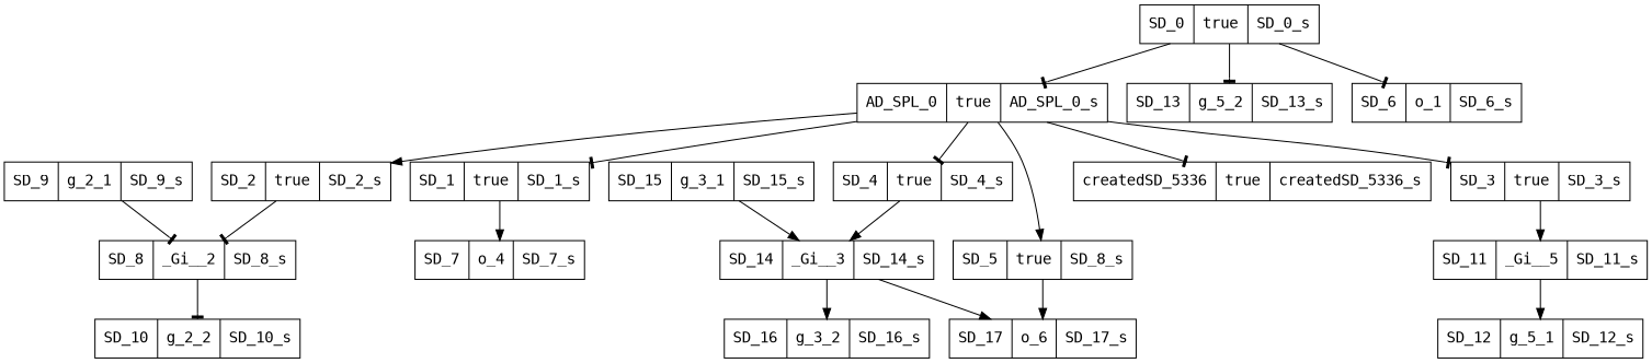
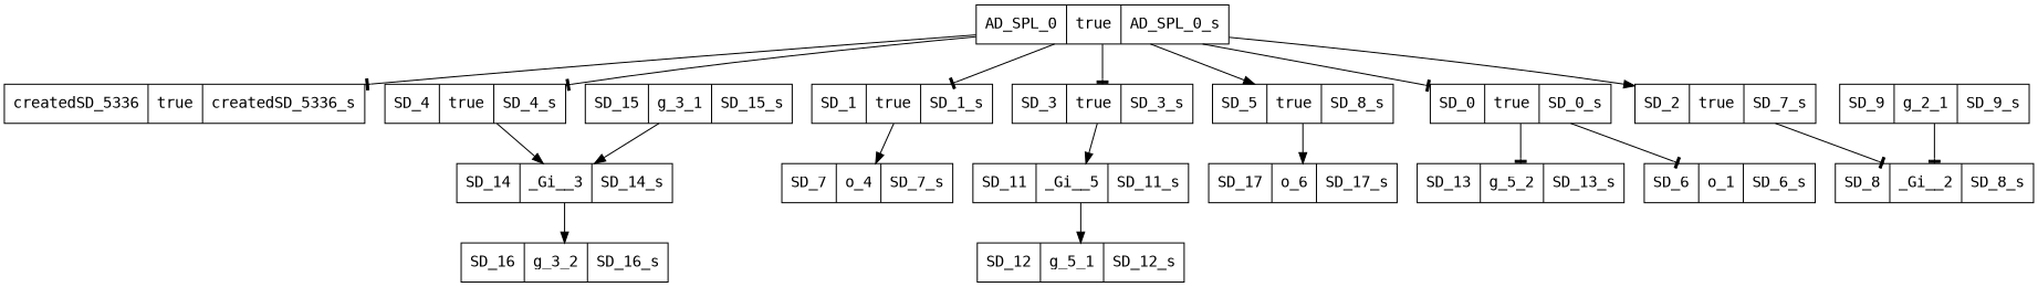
  digraph {
    fontname="DejaVu Sans Mono"
    node [fontname="DejaVu Sans Mono" shape=record]
    edge [arrowhead=tee fontname="DejaVu Sans Mono"]
    n1 [label="{{AD_SPL_0|true|AD_SPL_0_s}}"]
    n2 [label="{{createdSD_5336|true|createdSD_5336_s}}"]
    n3 [label="{{SD_4|true|SD_4_s}}"]
    n4 [label="{{SD_1|true|SD_1_s}}"]
    n5 [label="{{SD_3|true|SD_3_s}}"]
    n6 [label="{{SD_5|true|SD_8_s}}"]
    n7 [label="{{SD_0|true|SD_0_s}}"]
-   n8 [label="{{SD_2|true|SD_2_s}}"]
+   n8 [label="{{SD_2|true|SD_7_s}}"]
    n9 [label="{{SD_14|_Gi__3|SD_14_s}}"]
    n10 [label="{{SD_7|o_4|SD_7_s}}"]
    n11 [label="{{SD_11|_Gi__5|SD_11_s}}"]
    n12 [label="{{SD_17|o_6|SD_17_s}}"]
    n13 [label="{{SD_13|g_5_2|SD_13_s}}"]
    n14 [label="{{SD_6|o_1|SD_6_s}}"]
    n15 [label="{{SD_8|_Gi__2|SD_8_s}}"]
    n16 [label="{{SD_16|g_3_2|SD_16_s}}"]
    n17 [label="{{SD_15|g_3_1|SD_15_s}}"]
    n18 [label="{{SD_12|g_5_1|SD_12_s}}"]
-   n19 [label="{{SD_10|g_2_2|SD_10_s}}"]
    n20 [label="{{SD_9|g_2_1|SD_9_s}}"]
    n1 -> n2
    n1 -> n3
    n1 -> n4
    n1 -> n5
    n1 -> n6 [arrowhead=normal]
-   n7 -> n1
+   n1 -> n7
    n1 -> n8 [arrowhead=normal]
    n3 -> n9 [arrowhead=normal]
    n4 -> n10 [arrowhead=normal]
    n5 -> n11 [arrowhead=normal]
    n6 -> n12 [arrowhead=normal]
    n7 -> n13
    n7 -> n14
    n8 -> n15
-   n9 -> n12 [arrowhead=normal]
    n9 -> n16 [arrowhead=normal]
    n11 -> n18 [arrowhead=normal]
-   n15 -> n19
    n17 -> n9 [arrowhead=normal]
    n20 -> n15
  }
